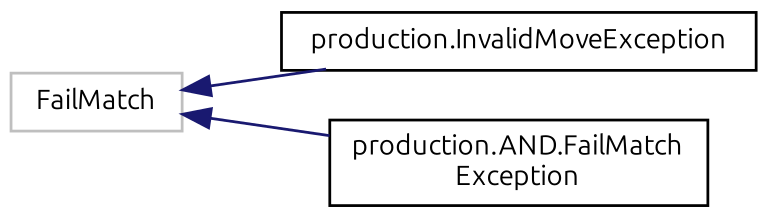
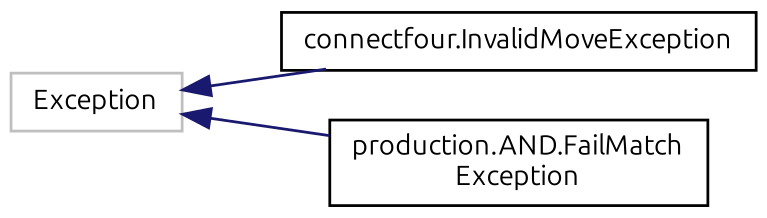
  digraph {
    fontname=Ubuntu
    rankdir=LR
    node [color=black fillcolor=white fontname=Ubuntu fontsize=10 shape=record style=filled]
    edge [color=midnightblue dir=back fontname=Ubuntu fontsize=10 labelfontname=Helvetica labelfontsize=10 style=solid]
-   n1 [color=grey75 height=0.2 label=FailMatch width=0.4]
-   n2 [height=0.2 label="production.InvalidMoveException" width=0.4]
+   n1 [color=grey75 height=0.2 label=Exception width=0.4]
+   n2 [height=0.2 label="connectfour.InvalidMoveException" width=0.4]
    n3 [height=0.2 label="production.AND.FailMatch\lException" width=0.4]
    n1 -> n2
    n1 -> n3
  }
